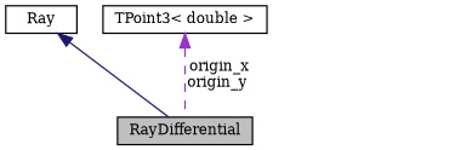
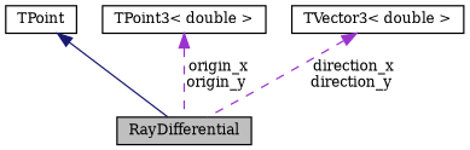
  digraph {
    fontname="DejaVu Serif"
    node [color=black fillcolor=white fontname="DejaVu Serif" fontsize=10 shape=box style=filled]
    edge [color=darkorchid3 dir=back fontname="DejaVu Serif" fontsize=10 labelfontname=Helvetica labelfontsize=10 style=dashed]
    n1 [fillcolor=grey75 fontcolor=black height=0.2 label=RayDifferential width=0.4]
-   n2 [height=0.2 label=Ray width=0.4]
+   n2 [height=0.2 label=TPoint width=0.4]
    n3 [height=0.2 label="TPoint3\< double \>" width=0.4]
+   n4 [height=0.2 label="TVector3\< double \>" width=0.4]
    n2 -> n1 [color=midnightblue style=solid]
    n3 -> n1 [label=" origin_x\norigin_y"]
+   n4 -> n1 [label=" direction_x\ndirection_y"]
  }
